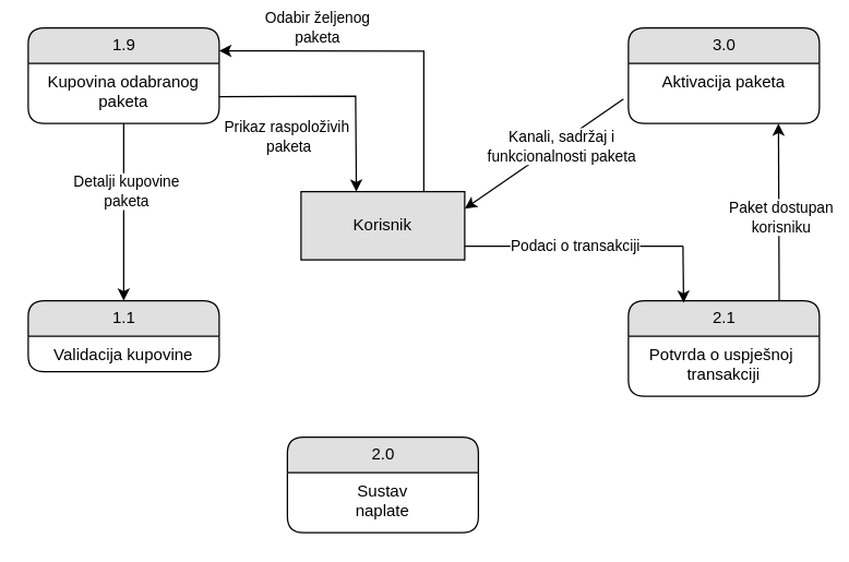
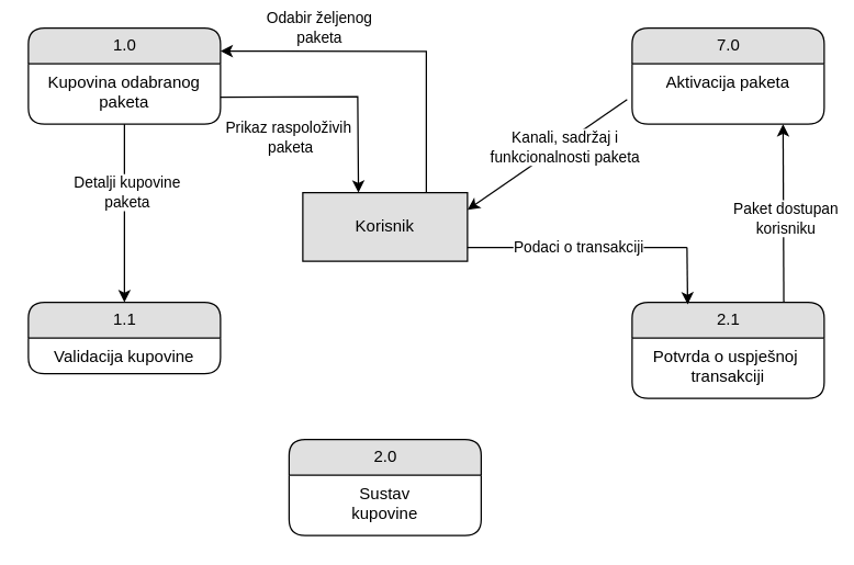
  <mxCell id="0" />
  <mxCell id="1" parent="0" />
  <mxCell id="2" value="2.1" style="swimlane;html=1;fontStyle=0;childLayout=stackLayout;horizontal=1;startSize=26;fillColor=#e0e0e0;horizontalStack=0;resizeParent=1;resizeLast=0;collapsible=1;marginBottom=0;swimlaneFillColor=#ffffff;align=center;rounded=1;shadow=0;comic=0;labelBackgroundColor=none;strokeWidth=1;fontFamily=Helvetica;fontSize=12" vertex="1" parent="1"><mxGeometry x="460" y="220" width="140" height="70" as="geometry" /></mxCell>
  <mxCell id="3" value="Potvrda o uspješnoj&amp;nbsp;&lt;br&gt;transakciji" style="text;html=1;strokeColor=none;fillColor=none;spacingLeft=4;spacingRight=4;whiteSpace=wrap;overflow=hidden;rotatable=0;points=[[0,0.5],[1,0.5]];portConstraint=eastwest;align=center;fontFamily=Helvetica;fontStyle=0" vertex="1" parent="2"><mxGeometry y="26" width="140" height="44" as="geometry" /></mxCell>
- <mxCell id="4" value="1.9" style="swimlane;html=1;fontStyle=0;childLayout=stackLayout;horizontal=1;startSize=26;fillColor=#e0e0e0;horizontalStack=0;resizeParent=1;resizeLast=0;collapsible=1;marginBottom=0;swimlaneFillColor=#ffffff;align=center;rounded=1;shadow=0;comic=0;labelBackgroundColor=none;strokeWidth=1;fontFamily=Helvetica;fontSize=12" vertex="1" parent="1"><mxGeometry x="20" y="20" width="140" height="70" as="geometry" /></mxCell>
+ <mxCell id="4" value="1.0" style="swimlane;html=1;fontStyle=0;childLayout=stackLayout;horizontal=1;startSize=26;fillColor=#e0e0e0;horizontalStack=0;resizeParent=1;resizeLast=0;collapsible=1;marginBottom=0;swimlaneFillColor=#ffffff;align=center;rounded=1;shadow=0;comic=0;labelBackgroundColor=none;strokeWidth=1;fontFamily=Helvetica;fontSize=12" vertex="1" parent="1"><mxGeometry x="20" y="20" width="140" height="70" as="geometry" /></mxCell>
  <mxCell id="5" value="Kupovina odabranog&lt;br&gt;paketa" style="text;html=1;strokeColor=none;fillColor=none;spacingLeft=4;spacingRight=4;whiteSpace=wrap;overflow=hidden;rotatable=0;points=[[0,0.5],[1,0.5]];portConstraint=eastwest;align=center;fontFamily=Helvetica;fontStyle=0" vertex="1" parent="4"><mxGeometry y="26" width="140" height="44" as="geometry" /></mxCell>
  <mxCell id="6" value="1.1" style="swimlane;html=1;fontStyle=0;childLayout=stackLayout;horizontal=1;startSize=26;fillColor=#e0e0e0;horizontalStack=0;resizeParent=1;resizeLast=0;collapsible=1;marginBottom=0;swimlaneFillColor=#ffffff;align=center;rounded=1;shadow=0;comic=0;labelBackgroundColor=none;strokeWidth=1;fontFamily=Helvetica;fontSize=12" vertex="1" parent="1"><mxGeometry x="20" y="220" width="140" height="52" as="geometry" /></mxCell>
  <mxCell id="7" value="Validacija kupovine" style="text;html=1;strokeColor=none;fillColor=none;spacingLeft=4;spacingRight=4;whiteSpace=wrap;overflow=hidden;rotatable=0;points=[[0,0.5],[1,0.5]];portConstraint=eastwest;align=center;fontFamily=Helvetica;fontStyle=0" vertex="1" parent="6"><mxGeometry y="26" width="140" height="26" as="geometry" /></mxCell>
  <mxCell id="8" value="2.0" style="swimlane;html=1;fontStyle=0;childLayout=stackLayout;horizontal=1;startSize=26;fillColor=#e0e0e0;horizontalStack=0;resizeParent=1;resizeLast=0;collapsible=1;marginBottom=0;swimlaneFillColor=#ffffff;align=center;rounded=1;shadow=0;comic=0;labelBackgroundColor=none;strokeWidth=1;fontFamily=Helvetica;fontSize=12" vertex="1" parent="1"><mxGeometry x="210" y="320" width="140" height="70" as="geometry" /></mxCell>
- <mxCell id="9" value="Sustav&lt;br&gt;naplate" style="text;html=1;strokeColor=none;fillColor=none;spacingLeft=4;spacingRight=4;whiteSpace=wrap;overflow=hidden;rotatable=0;points=[[0,0.5],[1,0.5]];portConstraint=eastwest;align=center;fontFamily=Helvetica;fontStyle=0" vertex="1" parent="8"><mxGeometry y="26" width="140" height="44" as="geometry" /></mxCell>
+ <mxCell id="9" value="Sustav&lt;br&gt;kupovine" style="text;html=1;strokeColor=none;fillColor=none;spacingLeft=4;spacingRight=4;whiteSpace=wrap;overflow=hidden;rotatable=0;points=[[0,0.5],[1,0.5]];portConstraint=eastwest;align=center;fontFamily=Helvetica;fontStyle=0" vertex="1" parent="8"><mxGeometry y="26" width="140" height="44" as="geometry" /></mxCell>
  <mxCell id="10" value="Korisnik" style="whiteSpace=wrap;html=1;rounded=0;shadow=0;comic=0;labelBackgroundColor=none;strokeWidth=1;fontFamily=Helvetica;fontSize=12;align=center;fontStyle=0;fillColor=#e0e0e0;" vertex="1" parent="1"><mxGeometry x="220" y="140" width="120" height="50" as="geometry" /></mxCell>
  <mxCell id="11" value="" style="endArrow=classic;html=1;rounded=0;entryX=1;entryY=0.5;entryDx=0;entryDy=0;fontFamily=Helvetica;fontStyle=0;exitX=0.75;exitY=0;exitDx=0;exitDy=0;" edge="1" parent="1" source="10"><mxGeometry width="50" height="50" relative="1" as="geometry"><mxPoint x="330" y="140" as="sourcePoint" /><mxPoint x="160" y="36.8" as="targetPoint" /><Array as="points"><mxPoint x="310" y="130" /><mxPoint x="310" y="100" /><mxPoint x="310" y="37" /></Array></mxGeometry></mxCell>
  <mxCell id="12" value="Odabir željenog&lt;br&gt;paketa" style="edgeLabel;html=1;align=center;verticalAlign=middle;resizable=0;points=[];fontFamily=Helvetica;fontStyle=0" vertex="1" connectable="0" parent="11"><mxGeometry x="-0.172" y="1" relative="1" as="geometry"><mxPoint x="-76" y="-18" as="offset" /></mxGeometry></mxCell>
  <mxCell id="13" value="" style="endArrow=classic;html=1;rounded=0;entryX=0.338;entryY=0.03;entryDx=0;entryDy=0;fontFamily=Helvetica;fontStyle=0;entryPerimeter=0;" edge="1" parent="1"><mxGeometry width="50" height="50" relative="1" as="geometry"><mxPoint x="160" y="70.35" as="sourcePoint" /><mxPoint x="260.56" y="140" as="targetPoint" /><Array as="points"><mxPoint x="260" y="70" /></Array></mxGeometry></mxCell>
  <mxCell id="14" value="Prikaz raspoloživih&amp;nbsp;&lt;br&gt;paketa" style="edgeLabel;html=1;align=center;verticalAlign=middle;resizable=0;points=[];fontFamily=Helvetica;fontStyle=0" vertex="1" connectable="0" parent="13"><mxGeometry x="0.491" y="4" relative="1" as="geometry"><mxPoint x="-54" y="3" as="offset" /></mxGeometry></mxCell>
  <mxCell id="15" value="" style="endArrow=classic;html=1;rounded=0;entryX=0.5;entryY=0;entryDx=0;entryDy=0;fontFamily=Helvetica;fontStyle=0" edge="1" parent="1" target="6"><mxGeometry width="50" height="50" relative="1" as="geometry"><mxPoint x="90" y="90" as="sourcePoint" /><mxPoint x="320" y="150" as="targetPoint" /></mxGeometry></mxCell>
  <mxCell id="16" value="Detalji kupovine&lt;br&gt;paketa" style="edgeLabel;html=1;align=center;verticalAlign=middle;resizable=0;points=[];fontFamily=Helvetica;fontStyle=0" vertex="1" connectable="0" parent="15"><mxGeometry x="-0.252" y="1" relative="1" as="geometry"><mxPoint as="offset" /></mxGeometry></mxCell>
- <mxCell id="17" value="3.0" style="swimlane;html=1;fontStyle=0;childLayout=stackLayout;horizontal=1;startSize=26;fillColor=#e0e0e0;horizontalStack=0;resizeParent=1;resizeLast=0;collapsible=1;marginBottom=0;swimlaneFillColor=#ffffff;align=center;rounded=1;shadow=0;comic=0;labelBackgroundColor=none;strokeWidth=1;fontFamily=Helvetica;fontSize=12" vertex="1" parent="1"><mxGeometry x="460" y="20" width="140" height="70" as="geometry" /></mxCell>
+ <mxCell id="17" value="7.0" style="swimlane;html=1;fontStyle=0;childLayout=stackLayout;horizontal=1;startSize=26;fillColor=#e0e0e0;horizontalStack=0;resizeParent=1;resizeLast=0;collapsible=1;marginBottom=0;swimlaneFillColor=#ffffff;align=center;rounded=1;shadow=0;comic=0;labelBackgroundColor=none;strokeWidth=1;fontFamily=Helvetica;fontSize=12" vertex="1" parent="1"><mxGeometry x="460" y="20" width="140" height="70" as="geometry" /></mxCell>
  <mxCell id="18" value="Aktivacija paketa" style="text;html=1;strokeColor=none;fillColor=none;spacingLeft=4;spacingRight=4;whiteSpace=wrap;overflow=hidden;rotatable=0;points=[[0,0.5],[1,0.5]];portConstraint=eastwest;align=center;fontFamily=Helvetica;fontStyle=0" vertex="1" parent="17"><mxGeometry y="26" width="140" height="34" as="geometry" /></mxCell>
  <mxCell id="19" value="" style="endArrow=none;html=1;rounded=0;" edge="1" parent="1"><mxGeometry width="50" height="50" relative="1" as="geometry"><mxPoint x="340" y="180" as="sourcePoint" /><mxPoint x="500" y="180" as="targetPoint" /></mxGeometry></mxCell>
  <mxCell id="20" value="" style="endArrow=classic;html=1;rounded=0;entryX=0.289;entryY=0.021;entryDx=0;entryDy=0;entryPerimeter=0;" edge="1" parent="1" target="2"><mxGeometry width="50" height="50" relative="1" as="geometry"><mxPoint x="500" y="180" as="sourcePoint" /><mxPoint x="520" y="220" as="targetPoint" /></mxGeometry></mxCell>
  <mxCell id="21" value="Podaci o transakciji" style="edgeLabel;html=1;align=center;verticalAlign=middle;resizable=0;points=[];" vertex="1" connectable="0" parent="20"><mxGeometry x="0.073" y="1" relative="1" as="geometry"><mxPoint x="-81" y="-22" as="offset" /></mxGeometry></mxCell>
  <mxCell id="22" value="" style="endArrow=classic;html=1;rounded=0;exitX=0.861;exitY=-0.002;exitDx=0;exitDy=0;exitPerimeter=0;" edge="1" parent="1"><mxGeometry width="50" height="50" relative="1" as="geometry"><mxPoint x="570.54" y="219.86" as="sourcePoint" /><mxPoint x="570" y="90" as="targetPoint" /></mxGeometry></mxCell>
  <mxCell id="23" value="Paket dostupan&lt;br&gt;korisniku" style="edgeLabel;html=1;align=center;verticalAlign=middle;resizable=0;points=[];" vertex="1" connectable="0" parent="22"><mxGeometry x="-0.063" y="-1" relative="1" as="geometry"><mxPoint as="offset" /></mxGeometry></mxCell>
  <mxCell id="24" value="" style="endArrow=classic;html=1;rounded=0;exitX=-0.026;exitY=0.769;exitDx=0;exitDy=0;exitPerimeter=0;entryX=1;entryY=0.25;entryDx=0;entryDy=0;" edge="1" parent="1" source="18" target="10"><mxGeometry width="50" height="50" relative="1" as="geometry"><mxPoint x="360" y="110" as="sourcePoint" /><mxPoint x="410" y="60" as="targetPoint" /></mxGeometry></mxCell>
  <mxCell id="25" value="Kanali, sadržaj i &lt;br&gt;funkcionalnosti&amp;nbsp;paketa" style="edgeLabel;html=1;align=center;verticalAlign=middle;resizable=0;points=[];" vertex="1" connectable="0" parent="24"><mxGeometry x="-0.04" y="3" relative="1" as="geometry"><mxPoint x="8" y="-7" as="offset" /></mxGeometry></mxCell>
